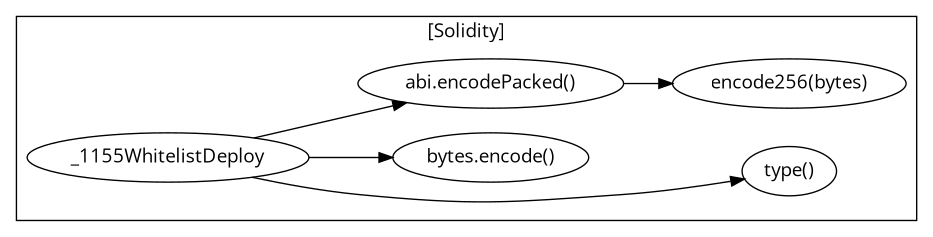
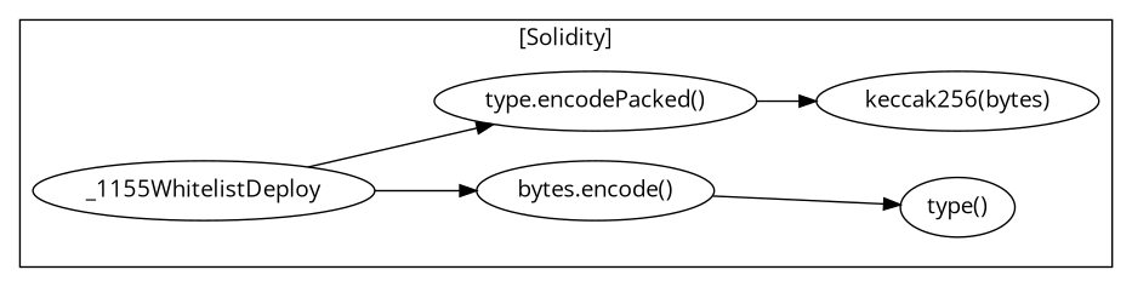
  strict digraph {
    fontname="Open Sans"
    rankdir=LR
    node [fontname="Open Sans"]
    edge [fontname="Open Sans"]
    n1 [label=_1155WhitelistDeploy]
-   "keccak256(bytes)" [label="encode256(bytes)"]
+   "keccak256(bytes)"
    "type()"
    n4 [label="bytes.encode()"]
-   "abi.encodePacked()"
+   "abi.encodePacked()" [label="type.encodePacked()"]
    subgraph cluster_1 {
      label="[Solidity]"
      n1
      "keccak256(bytes)"
      "type()"
      n4
      "abi.encodePacked()"
    }
    subgraph cluster_2 {
      label=ERC1155WhitelistDeployer
    }
-   n1 -> "type()"
+   n4 -> "type()"
    n1 -> n4
    n1 -> "abi.encodePacked()"
    "abi.encodePacked()" -> "keccak256(bytes)"
  }
